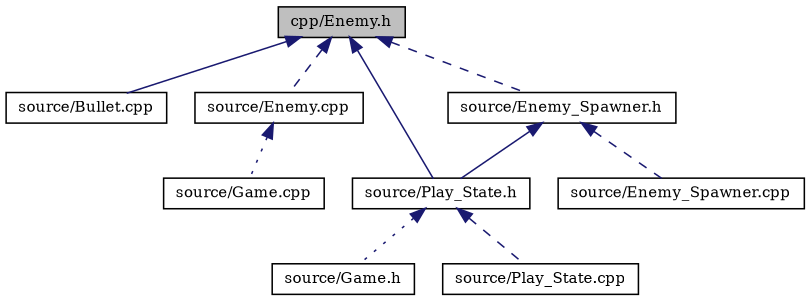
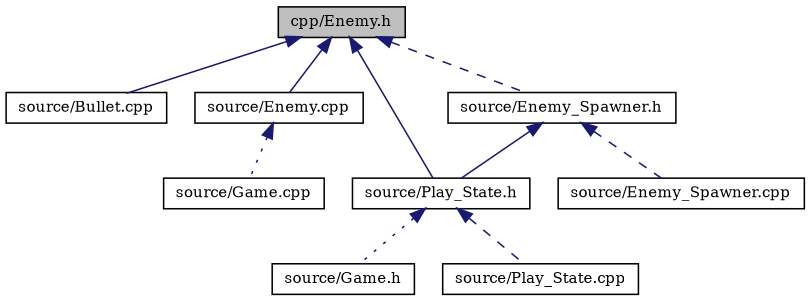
  digraph {
    fontname="DejaVu Serif"
    node [color=black fillcolor=white fontname="DejaVu Serif" fontsize=10 shape=record style=filled]
    edge [color=midnightblue dir=back fontname="DejaVu Serif" fontsize=10 labelfontname=Helvetica labelfontsize=10 style=dashed]
    n1 [fillcolor=grey75 fontcolor=black height=0.2 label="cpp/Enemy.h" width=0.4]
    n2 [height=0.2 label="source/Bullet.cpp" width=0.4]
    n3 [height=0.2 label="source/Enemy.cpp" width=0.4]
    n4 [height=0.2 label="source/Enemy_Spawner.h" width=0.4]
    n5 [height=0.2 label="source/Play_State.h" width=0.4]
    n6 [height=0.2 label="source/Game.cpp" width=0.4]
    n7 [height=0.2 label="source/Enemy_Spawner.cpp" width=0.4]
    n8 [height=0.2 label="source/Game.h" width=0.4]
    n9 [height=0.2 label="source/Play_State.cpp" width=0.4]
    n1 -> n2 [style=solid]
-   n1 -> n3
+   n1 -> n3 [style=solid]
    n1 -> n4
    n1 -> n5 [style=solid]
    n3 -> n6 [style=dotted]
    n4 -> n5 [style=solid]
    n4 -> n7
    n5 -> n8 [style=dotted]
    n5 -> n9
  }
